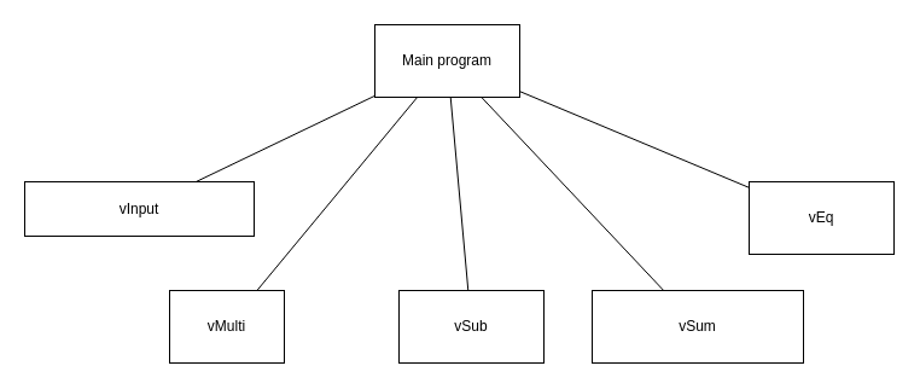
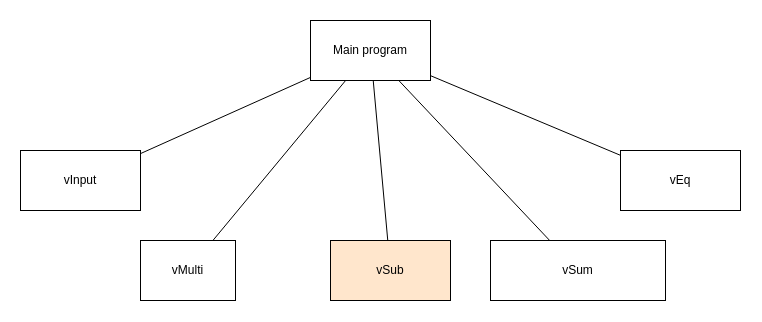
  <mxCell id="0" />
  <mxCell id="1" parent="0" />
  <mxCell id="2" value="Main program" style="rounded=0;whiteSpace=wrap;html=1;" vertex="1" parent="1"><mxGeometry x="310" y="20" width="120" height="60" as="geometry" /></mxCell>
- <mxCell id="3" value="vInput" style="rounded=0;whiteSpace=wrap;html=1;" vertex="1" parent="1"><mxGeometry x="20" y="150" width="190" height="45" as="geometry" /></mxCell>
+ <mxCell id="3" value="vInput" style="rounded=0;whiteSpace=wrap;html=1;" vertex="1" parent="1"><mxGeometry x="20" y="150" width="120" height="60" as="geometry" /></mxCell>
  <mxCell id="4" value="vMulti" style="rounded=0;whiteSpace=wrap;html=1;" vertex="1" parent="1"><mxGeometry x="140" y="240" width="95" height="60" as="geometry" /></mxCell>
  <mxCell id="5" value="vSum" style="rounded=0;whiteSpace=wrap;html=1;" vertex="1" parent="1"><mxGeometry x="490" y="240" width="175" height="60" as="geometry" /></mxCell>
  <mxCell id="6" value="vEq" style="rounded=0;whiteSpace=wrap;html=1;" vertex="1" parent="1"><mxGeometry x="620" y="150" width="120" height="60" as="geometry" /></mxCell>
- <mxCell id="7" value="vSub" style="rounded=0;whiteSpace=wrap;html=1;" vertex="1" parent="1"><mxGeometry x="330" y="240" width="120" height="60" as="geometry" /></mxCell>
+ <mxCell id="7" value="vSub" style="rounded=0;whiteSpace=wrap;html=1;fillColor=#ffe6cc;" vertex="1" parent="1"><mxGeometry x="330" y="240" width="120" height="60" as="geometry" /></mxCell>
  <mxCell id="8" value="" style="endArrow=none;html=1;" edge="1" parent="1" source="3" target="2"><mxGeometry width="50" height="50" relative="1" as="geometry"><mxPoint x="20" y="370" as="sourcePoint" /><mxPoint x="70" y="320" as="targetPoint" /></mxGeometry></mxCell>
  <mxCell id="9" value="" style="endArrow=none;html=1;" edge="1" parent="1" source="4" target="2"><mxGeometry width="50" height="50" relative="1" as="geometry"><mxPoint x="20" y="440" as="sourcePoint" /><mxPoint x="70" y="390" as="targetPoint" /></mxGeometry></mxCell>
  <mxCell id="10" value="" style="endArrow=none;html=1;" edge="1" parent="1" source="7" target="2"><mxGeometry width="50" height="50" relative="1" as="geometry"><mxPoint x="20" y="510" as="sourcePoint" /><mxPoint x="70" y="460" as="targetPoint" /></mxGeometry></mxCell>
  <mxCell id="11" value="" style="endArrow=none;html=1;" edge="1" parent="1" source="5" target="2"><mxGeometry width="50" height="50" relative="1" as="geometry"><mxPoint x="20" y="580" as="sourcePoint" /><mxPoint x="70" y="530" as="targetPoint" /></mxGeometry></mxCell>
  <mxCell id="12" value="" style="endArrow=none;html=1;" edge="1" parent="1" source="6" target="2"><mxGeometry width="50" height="50" relative="1" as="geometry"><mxPoint x="20" y="650" as="sourcePoint" /><mxPoint x="70" y="600" as="targetPoint" /></mxGeometry></mxCell>
